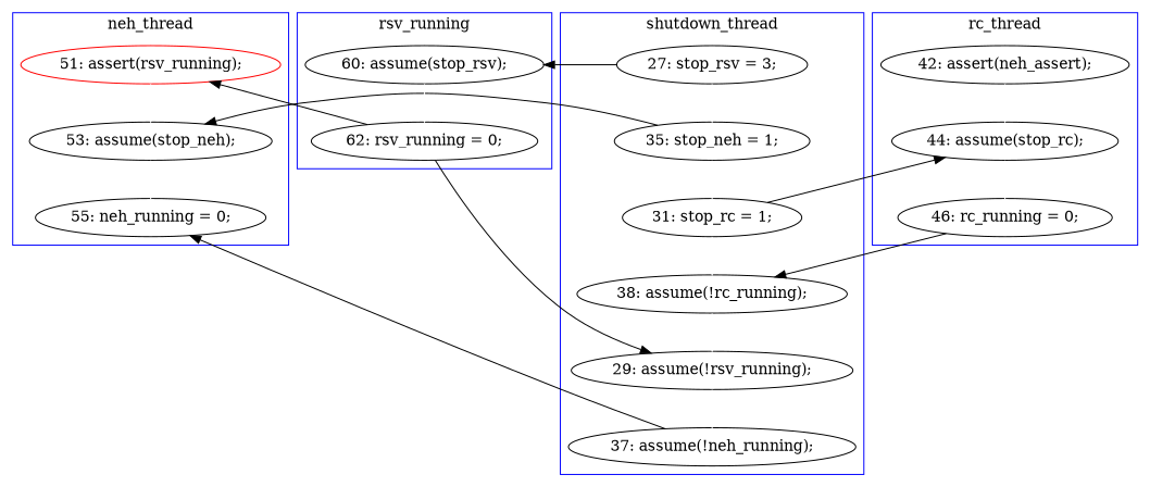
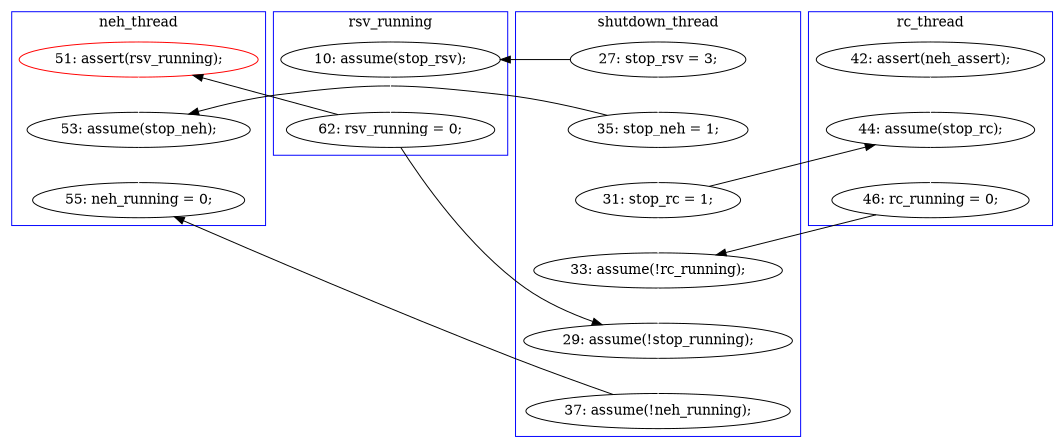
  digraph {
    edge [color=white style=solid]
    n1 [label="44: assume(stop_rc);"]
    n2 [label="46: rc_running = 0;"]
    n3 [label="42: assert(neh_assert);"]
    n4 [label="53: assume(stop_neh);"]
    n5 [color=red label="51: assert(rsv_running);"]
    n6 [label="55: neh_running = 0;"]
    n7 [label="27: stop_rsv = 3;"]
    n8 [label="35: stop_neh = 1;"]
    n9 [label="31: stop_rc = 1;"]
-   n10 [label="29: assume(!rsv_running);"]
+   n10 [label="29: assume(!stop_running);"]
    n11 [label="37: assume(!neh_running);"]
-   n12 [label="38: assume(!rc_running);"]
-   n13 [label="60: assume(stop_rsv);"]
+   n12 [label="33: assume(!rc_running);"]
+   n13 [label="10: assume(stop_rsv);"]
    n14 [label="62: rsv_running = 0;"]
    subgraph cluster_1 {
      color=blue
      label=rc_thread
      n1
      n2
      n3
    }
    subgraph cluster_2 {
      color=blue
      label=neh_thread
      n4
      n5
      n6
    }
    subgraph cluster_3 {
      color=blue
      label=shutdown_thread
      n7
      n8
      n9
      n10
      n11
      n12
    }
    subgraph cluster_4 {
      color=blue
      label=rsv_running
      n13
      n14
    }
    n1 -> n2
    n2 -> n12 [color=black constraint=false]
    n3 -> n1
    n4 -> n6
    n5 -> n4
    n7 -> n8
    n7 -> n13 [color=black constraint=false]
    n8 -> n4 [color=black constraint=false]
    n8 -> n9
    n9 -> n1 [color=black constraint=false]
    n9 -> n12
    n10 -> n11
    n11 -> n6 [color=black constraint=false]
    n12 -> n10
    n13 -> n14
    n14 -> n5 [color=black constraint=false]
    n14 -> n10 [color=black constraint=false]
  }
